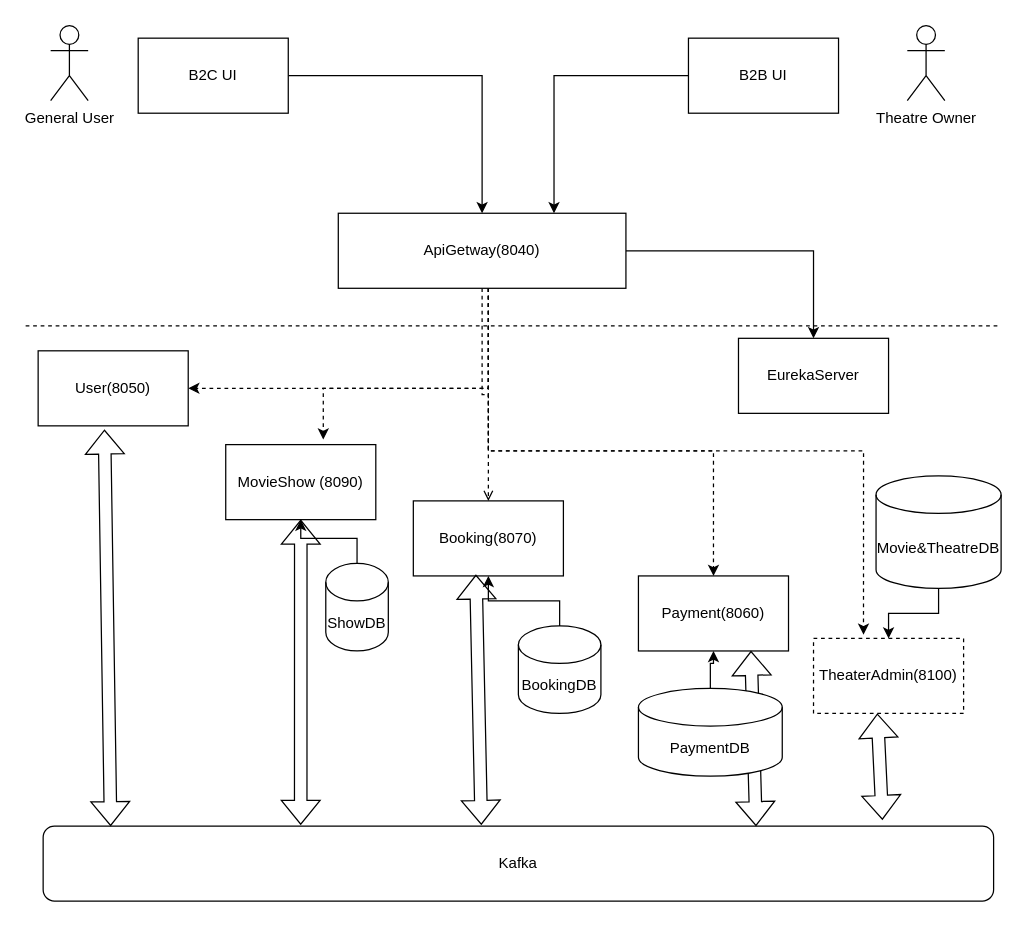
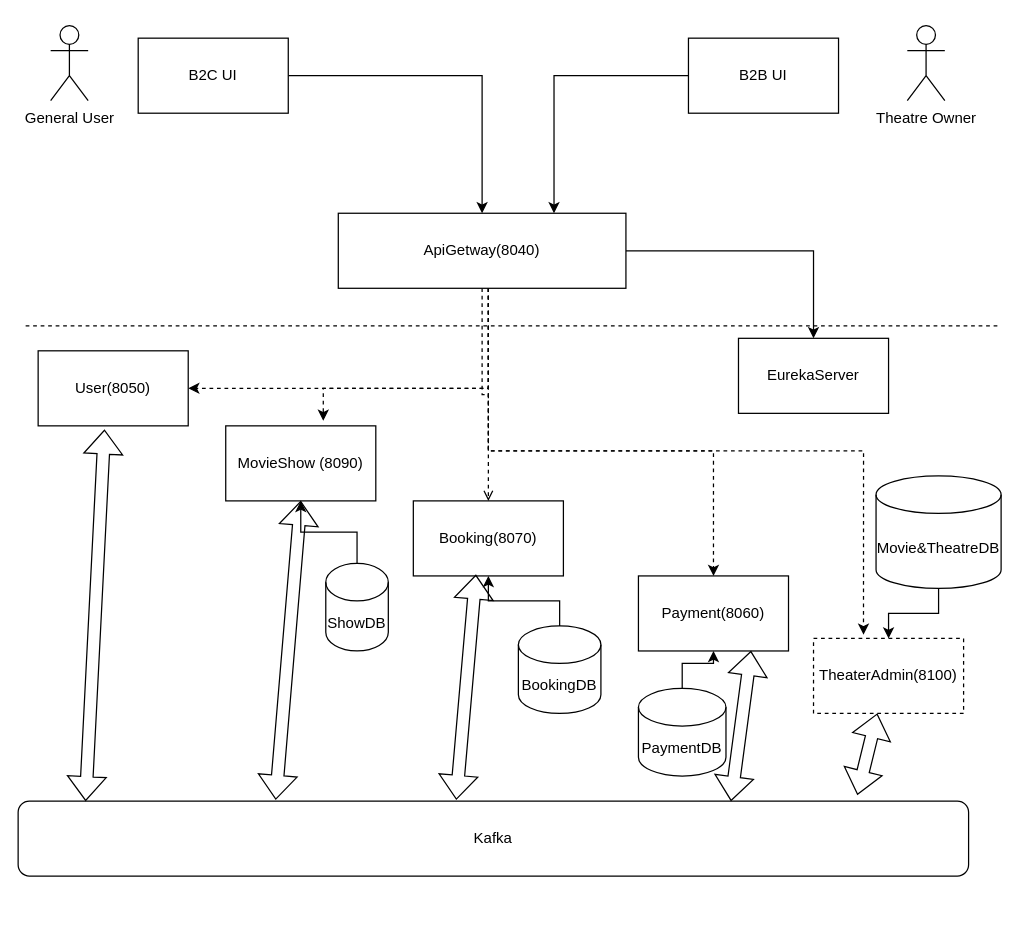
  <mxCell id="0" />
  <mxCell id="1" parent="0" />
  <mxCell id="2" value="" style="edgeStyle=orthogonalEdgeStyle;rounded=0;orthogonalLoop=1;jettySize=auto;html=1;" parent="1" source="8" target="13" edge="1"><mxGeometry relative="1" as="geometry" /></mxCell>
  <mxCell id="3" style="edgeStyle=orthogonalEdgeStyle;rounded=0;orthogonalLoop=1;jettySize=auto;html=1;entryX=1;entryY=0.5;entryDx=0;entryDy=0;dashed=1;" parent="1" source="8" target="21" edge="1"><mxGeometry relative="1" as="geometry"><Array as="points"><mxPoint x="390" y="310" /></Array></mxGeometry></mxCell>
  <mxCell id="4" style="edgeStyle=orthogonalEdgeStyle;rounded=0;orthogonalLoop=1;jettySize=auto;html=1;entryX=0.65;entryY=-0.067;entryDx=0;entryDy=0;entryPerimeter=0;dashed=1;" parent="1" source="8" target="10" edge="1"><mxGeometry relative="1" as="geometry"><Array as="points"><mxPoint x="390" y="310" /><mxPoint x="258" y="310" /></Array></mxGeometry></mxCell>
  <mxCell id="5" style="edgeStyle=orthogonalEdgeStyle;rounded=0;orthogonalLoop=1;jettySize=auto;html=1;dashed=1;endArrow=open;" parent="1" source="8" target="9" edge="1"><mxGeometry relative="1" as="geometry" /></mxCell>
  <mxCell id="6" style="edgeStyle=orthogonalEdgeStyle;rounded=0;orthogonalLoop=1;jettySize=auto;html=1;dashed=1;" parent="1" source="8" target="20" edge="1"><mxGeometry relative="1" as="geometry"><Array as="points"><mxPoint x="390" y="360" /><mxPoint x="570" y="360" /></Array></mxGeometry></mxCell>
  <mxCell id="7" style="edgeStyle=orthogonalEdgeStyle;rounded=0;orthogonalLoop=1;jettySize=auto;html=1;entryX=0.333;entryY=-0.05;entryDx=0;entryDy=0;entryPerimeter=0;dashed=1;" parent="1" source="8" target="15" edge="1"><mxGeometry relative="1" as="geometry"><Array as="points"><mxPoint x="390" y="360" /><mxPoint x="690" y="360" /></Array></mxGeometry></mxCell>
  <mxCell id="8" value="ApiGetway(8040)" style="rounded=0;whiteSpace=wrap;html=1;" parent="1" vertex="1"><mxGeometry x="270" y="170" width="230" height="60" as="geometry" /></mxCell>
  <mxCell id="9" value="Booking(8070)" style="rounded=0;whiteSpace=wrap;html=1;" parent="1" vertex="1"><mxGeometry x="330" y="400" width="120" height="60" as="geometry" /></mxCell>
- <mxCell id="10" value="MovieShow (8090)" style="rounded=0;whiteSpace=wrap;html=1;" parent="1" vertex="1"><mxGeometry x="180" y="355" width="120" height="60" as="geometry" /></mxCell>
+ <mxCell id="10" value="MovieShow (8090)" style="rounded=0;whiteSpace=wrap;html=1;" parent="1" vertex="1"><mxGeometry x="180" y="340" width="120" height="60" as="geometry" /></mxCell>
  <mxCell id="11" value="" style="edgeStyle=orthogonalEdgeStyle;rounded=0;orthogonalLoop=1;jettySize=auto;html=1;" parent="1" source="12" target="8" edge="1"><mxGeometry relative="1" as="geometry" /></mxCell>
  <mxCell id="12" value="B2C UI" style="rounded=0;whiteSpace=wrap;html=1;" parent="1" vertex="1"><mxGeometry x="110" y="30" width="120" height="60" as="geometry" /></mxCell>
  <mxCell id="13" value="EurekaServer" style="rounded=0;whiteSpace=wrap;html=1;" parent="1" vertex="1"><mxGeometry x="590" y="270" width="120" height="60" as="geometry" /></mxCell>
  <mxCell id="14" value="" style="endArrow=none;dashed=1;html=1;rounded=0;" parent="1" edge="1"><mxGeometry width="50" height="50" relative="1" as="geometry"><mxPoint x="20" y="260" as="sourcePoint" /><mxPoint x="800" y="260" as="targetPoint" /></mxGeometry></mxCell>
  <mxCell id="15" value="TheaterAdmin(8100)" style="rounded=0;whiteSpace=wrap;html=1;dashed=1;" parent="1" vertex="1"><mxGeometry x="650" y="510" width="120" height="60" as="geometry" /></mxCell>
  <mxCell id="16" style="edgeStyle=orthogonalEdgeStyle;rounded=0;orthogonalLoop=1;jettySize=auto;html=1;entryX=0.75;entryY=0;entryDx=0;entryDy=0;" parent="1" source="17" target="8" edge="1"><mxGeometry relative="1" as="geometry" /></mxCell>
  <mxCell id="17" value="B2B UI" style="rounded=0;whiteSpace=wrap;html=1;" parent="1" vertex="1"><mxGeometry x="550" y="30" width="120" height="60" as="geometry" /></mxCell>
  <mxCell id="18" value="General User" style="shape=umlActor;verticalLabelPosition=bottom;verticalAlign=top;html=1;outlineConnect=0;" parent="1" vertex="1"><mxGeometry x="40" y="20" width="30" height="60" as="geometry" /></mxCell>
  <mxCell id="19" value="Theatre Owner" style="shape=umlActor;verticalLabelPosition=bottom;verticalAlign=top;html=1;outlineConnect=0;" parent="1" vertex="1"><mxGeometry x="725" y="20" width="30" height="60" as="geometry" /></mxCell>
  <mxCell id="20" value="Payment(8060)" style="rounded=0;whiteSpace=wrap;html=1;" parent="1" vertex="1"><mxGeometry x="510" y="460" width="120" height="60" as="geometry" /></mxCell>
  <mxCell id="21" value="User(8050)" style="rounded=0;whiteSpace=wrap;html=1;" parent="1" vertex="1"><mxGeometry x="30" y="280" width="120" height="60" as="geometry" /></mxCell>
- <mxCell id="22" value="Kafka" style="rounded=1;whiteSpace=wrap;html=1;" parent="1" vertex="1"><mxGeometry x="34" y="660" width="760" height="60" as="geometry" /></mxCell>
+ <mxCell id="22" value="Kafka" style="rounded=1;whiteSpace=wrap;html=1;" parent="1" vertex="1"><mxGeometry x="14" y="640" width="760" height="60" as="geometry" /></mxCell>
  <mxCell id="23" value="" style="shape=flexArrow;endArrow=classic;startArrow=classic;html=1;rounded=0;exitX=0.417;exitY=0.983;exitDx=0;exitDy=0;exitPerimeter=0;entryX=0.461;entryY=-0.017;entryDx=0;entryDy=0;entryPerimeter=0;" parent="1" source="9" target="22" edge="1"><mxGeometry width="100" height="100" relative="1" as="geometry"><mxPoint x="380" y="465" as="sourcePoint" /><mxPoint x="380" y="615" as="targetPoint" /></mxGeometry></mxCell>
  <mxCell id="24" value="" style="shape=flexArrow;endArrow=classic;startArrow=classic;html=1;rounded=0;entryX=0.75;entryY=0;entryDx=0;entryDy=0;exitX=0.75;exitY=1;exitDx=0;exitDy=0;" parent="1" source="20" target="22" edge="1"><mxGeometry width="100" height="100" relative="1" as="geometry"><mxPoint x="560" y="530" as="sourcePoint" /><mxPoint x="560" y="620" as="targetPoint" /></mxGeometry></mxCell>
  <mxCell id="25" value="" style="shape=flexArrow;endArrow=classic;startArrow=classic;html=1;rounded=0;entryX=0.442;entryY=1.05;entryDx=0;entryDy=0;entryPerimeter=0;exitX=0.071;exitY=0;exitDx=0;exitDy=0;exitPerimeter=0;" parent="1" source="22" target="21" edge="1"><mxGeometry width="100" height="100" relative="1" as="geometry"><mxPoint x="20" y="570" as="sourcePoint" /><mxPoint x="120" y="470" as="targetPoint" /></mxGeometry></mxCell>
  <mxCell id="26" value="" style="shape=flexArrow;endArrow=classic;startArrow=classic;html=1;rounded=0;entryX=0.5;entryY=1;entryDx=0;entryDy=0;exitX=0.271;exitY=-0.017;exitDx=0;exitDy=0;exitPerimeter=0;" parent="1" source="22" target="10" edge="1"><mxGeometry width="100" height="100" relative="1" as="geometry"><mxPoint x="360" y="460" as="sourcePoint" /><mxPoint x="460" y="360" as="targetPoint" /></mxGeometry></mxCell>
  <mxCell id="27" value="" style="shape=flexArrow;endArrow=classic;startArrow=classic;html=1;rounded=0;exitX=0.883;exitY=-0.083;exitDx=0;exitDy=0;exitPerimeter=0;entryX=0.425;entryY=1;entryDx=0;entryDy=0;entryPerimeter=0;" parent="1" source="22" target="15" edge="1"><mxGeometry width="100" height="100" relative="1" as="geometry"><mxPoint x="360" y="460" as="sourcePoint" /><mxPoint x="720" y="600" as="targetPoint" /></mxGeometry></mxCell>
  <mxCell id="28" value="" style="edgeStyle=orthogonalEdgeStyle;rounded=0;orthogonalLoop=1;jettySize=auto;html=1;" parent="1" source="29" target="15" edge="1"><mxGeometry relative="1" as="geometry" /></mxCell>
  <mxCell id="29" value="Movie&amp;amp;TheatreDB" style="shape=cylinder3;whiteSpace=wrap;html=1;boundedLbl=1;backgroundOutline=1;size=15;" parent="1" vertex="1"><mxGeometry x="700" y="380" width="100" height="90" as="geometry" /></mxCell>
  <mxCell id="30" value="" style="edgeStyle=orthogonalEdgeStyle;rounded=0;orthogonalLoop=1;jettySize=auto;html=1;" parent="1" source="31" target="20" edge="1"><mxGeometry relative="1" as="geometry" /></mxCell>
- <mxCell id="31" value="PaymentDB" style="shape=cylinder3;whiteSpace=wrap;html=1;boundedLbl=1;backgroundOutline=1;size=15;" parent="1" vertex="1"><mxGeometry x="510" y="550" width="115" height="70" as="geometry" /></mxCell>
+ <mxCell id="31" value="PaymentDB" style="shape=cylinder3;whiteSpace=wrap;html=1;boundedLbl=1;backgroundOutline=1;size=15;" parent="1" vertex="1"><mxGeometry x="510" y="550" width="70" height="70" as="geometry" /></mxCell>
  <mxCell id="32" value="" style="edgeStyle=orthogonalEdgeStyle;rounded=0;orthogonalLoop=1;jettySize=auto;html=1;" parent="1" source="33" target="9" edge="1"><mxGeometry relative="1" as="geometry" /></mxCell>
  <mxCell id="33" value="BookingDB" style="shape=cylinder3;whiteSpace=wrap;html=1;boundedLbl=1;backgroundOutline=1;size=15;" parent="1" vertex="1"><mxGeometry x="414" y="500" width="66" height="70" as="geometry" /></mxCell>
  <mxCell id="34" value="" style="edgeStyle=orthogonalEdgeStyle;rounded=0;orthogonalLoop=1;jettySize=auto;html=1;" parent="1" source="35" target="10" edge="1"><mxGeometry relative="1" as="geometry" /></mxCell>
  <mxCell id="35" value="ShowDB" style="shape=cylinder3;whiteSpace=wrap;html=1;boundedLbl=1;backgroundOutline=1;size=15;" parent="1" vertex="1"><mxGeometry x="260" y="450" width="50" height="70" as="geometry" /></mxCell>
